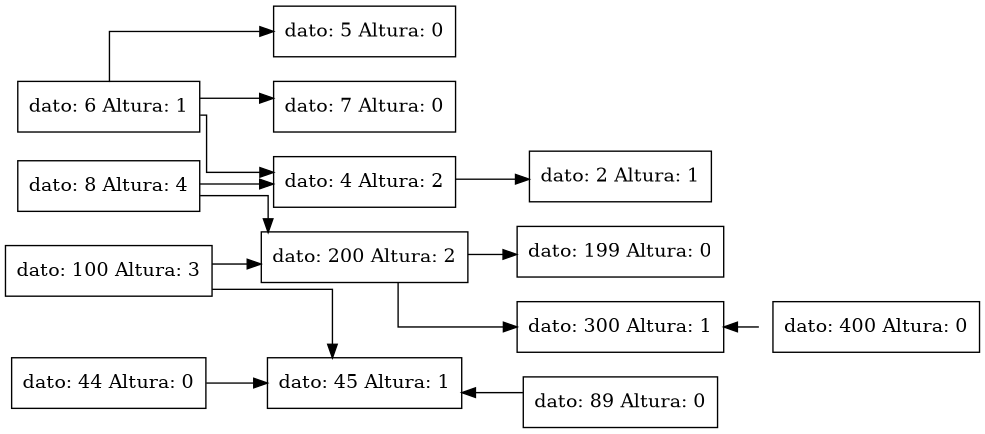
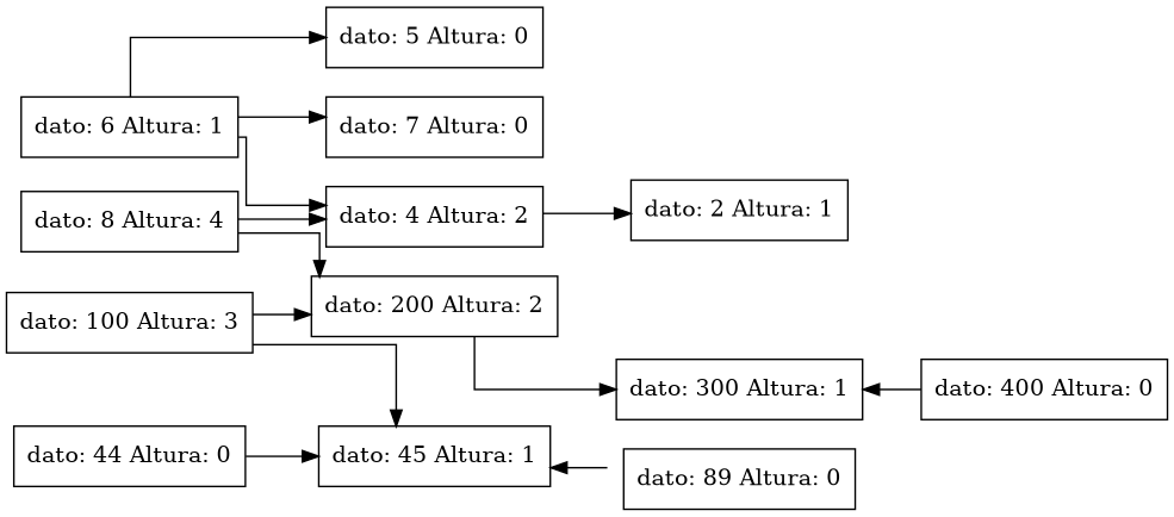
  digraph {
    concentrate=true
    rankdir=LR
    splines=ortho
    node [shape=record]
    n1 [label="{dato: 8  Altura: 4}"]
    n2 [label="{dato: 4  Altura: 2}"]
    n3 [label="{dato: 200  Altura: 2}"]
    n4 [label="{dato: 2  Altura: 1}"]
    n5 [label="{dato: 100  Altura: 3}"]
    n6 [label="{dato: 45  Altura: 1}"]
    n7 [label="{dato: 6  Altura: 1}"]
    n8 [label="{dato: 5  Altura: 0}"]
    n9 [label="{dato: 7  Altura: 0}"]
    n10 [label="{dato: 89  Altura: 0}"]
-   n11 [label="{dato: 199  Altura: 0}"]
    n12 [label="{dato: 300  Altura: 1}"]
    n13 [label="{dato: 44  Altura: 0}"]
    n14 [label="{dato: 400  Altura: 0}"]
    n1 -> n2
    n1 -> n3
    n2 -> n4
-   n3 -> n11
    n3 -> n12
    n5 -> n3
    n5 -> n6
-   n10 -> n6
+   n6 -> n10
    n7 -> n2
    n7 -> n8
    n7 -> n9
-   n12 -> n14
+   n14 -> n12
    n13 -> n6
  }
